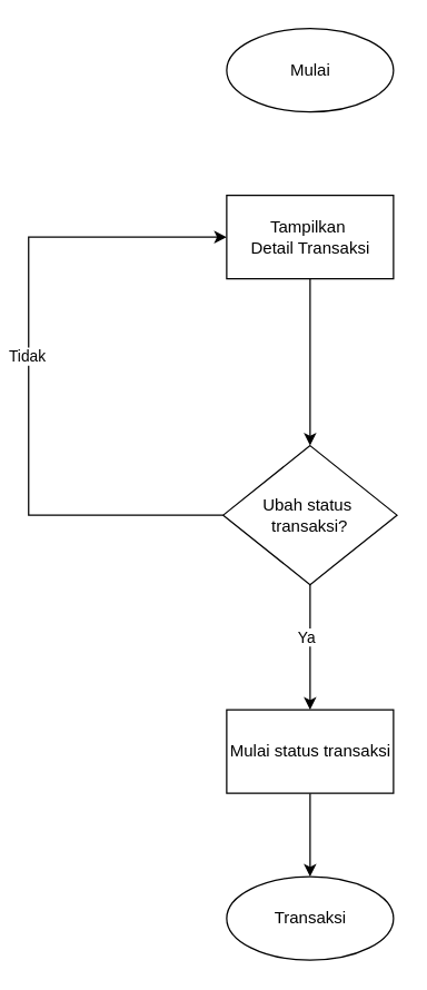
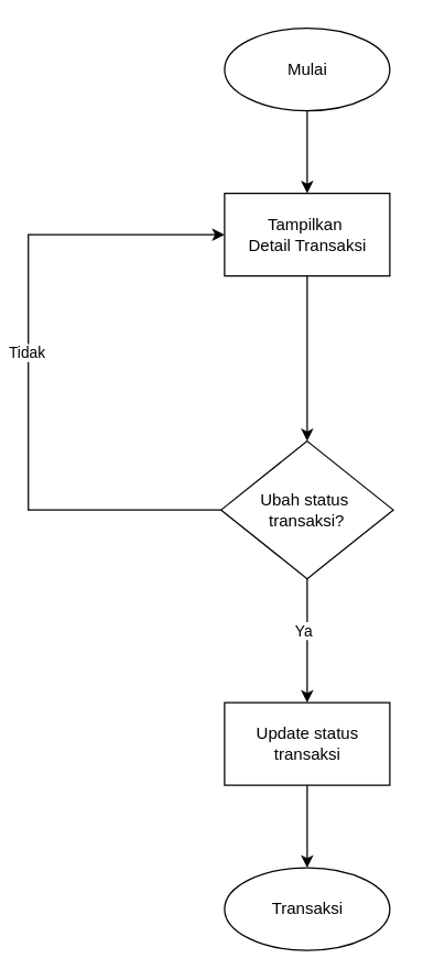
  <mxCell id="0" />
  <mxCell id="1" parent="0" />
+ <mxCell id="2" style="edgeStyle=orthogonalEdgeStyle;rounded=0;orthogonalLoop=1;jettySize=auto;html=1;exitX=0.5;exitY=1;exitDx=0;exitDy=0;entryX=0.5;entryY=0;entryDx=0;entryDy=0;" edge="1" parent="1" source="3" target="13"><mxGeometry relative="1" as="geometry"><mxPoint x="222.5" y="120" as="targetPoint" /></mxGeometry></mxCell>
  <mxCell id="3" value="Mulai" style="ellipse;whiteSpace=wrap;html=1;" vertex="1" parent="1"><mxGeometry x="162.5" y="20" width="120" height="60" as="geometry" /></mxCell>
  <mxCell id="4" value="Transaksi" style="ellipse;whiteSpace=wrap;html=1;" vertex="1" parent="1"><mxGeometry x="162.5" y="630" width="120" height="60" as="geometry" /></mxCell>
  <mxCell id="5" style="edgeStyle=orthogonalEdgeStyle;rounded=0;orthogonalLoop=1;jettySize=auto;html=1;exitX=0.5;exitY=1;exitDx=0;exitDy=0;" edge="1" parent="1" source="9" target="11"><mxGeometry relative="1" as="geometry" /></mxCell>
  <mxCell id="6" value="Ya" style="edgeLabel;html=1;align=center;verticalAlign=middle;resizable=0;points=[];" connectable="0" vertex="1" parent="5"><mxGeometry x="-0.169" y="-3" relative="1" as="geometry"><mxPoint as="offset" /></mxGeometry></mxCell>
  <mxCell id="7" style="edgeStyle=orthogonalEdgeStyle;rounded=0;orthogonalLoop=1;jettySize=auto;html=1;exitX=0;exitY=0.5;exitDx=0;exitDy=0;entryX=0;entryY=0.5;entryDx=0;entryDy=0;" edge="1" parent="1" source="9" target="13"><mxGeometry relative="1" as="geometry"><Array as="points"><mxPoint x="20" y="370" /><mxPoint x="20" y="170" /></Array></mxGeometry></mxCell>
  <mxCell id="8" value="Tidak" style="edgeLabel;html=1;align=center;verticalAlign=middle;resizable=0;points=[];" vertex="1" connectable="0" parent="7"><mxGeometry x="0.056" y="2" relative="1" as="geometry"><mxPoint as="offset" /></mxGeometry></mxCell>
  <mxCell id="9" value="Ubah status&amp;nbsp;&lt;div&gt;transaksi?&lt;/div&gt;" style="rhombus;whiteSpace=wrap;html=1;" vertex="1" parent="1"><mxGeometry x="160" y="320" width="125" height="100" as="geometry" /></mxCell>
  <mxCell id="10" style="edgeStyle=orthogonalEdgeStyle;rounded=0;orthogonalLoop=1;jettySize=auto;html=1;exitX=0.5;exitY=1;exitDx=0;exitDy=0;" edge="1" parent="1" source="11" target="4"><mxGeometry relative="1" as="geometry" /></mxCell>
- <mxCell id="11" value="Mulai status transaksi" style="rounded=0;whiteSpace=wrap;html=1;" vertex="1" parent="1"><mxGeometry x="162.5" y="510" width="120" height="60" as="geometry" /></mxCell>
+ <mxCell id="11" value="Update status transaksi" style="rounded=0;whiteSpace=wrap;html=1;" vertex="1" parent="1"><mxGeometry x="162.5" y="510" width="120" height="60" as="geometry" /></mxCell>
  <mxCell id="12" style="edgeStyle=orthogonalEdgeStyle;rounded=0;orthogonalLoop=1;jettySize=auto;html=1;exitX=0.5;exitY=1;exitDx=0;exitDy=0;entryX=0.5;entryY=0;entryDx=0;entryDy=0;" edge="1" parent="1" source="13" target="9"><mxGeometry relative="1" as="geometry" /></mxCell>
  <mxCell id="13" value="Tampilkan&amp;nbsp;&lt;div&gt;Detail Transaksi&lt;/div&gt;" style="rounded=0;whiteSpace=wrap;html=1;" vertex="1" parent="1"><mxGeometry x="162.5" y="140" width="120" height="60" as="geometry" /></mxCell>
